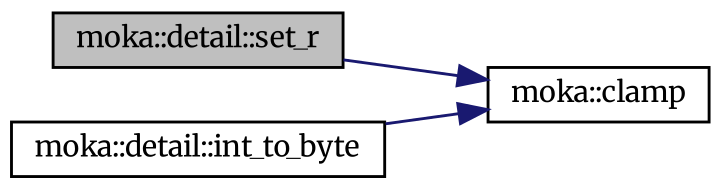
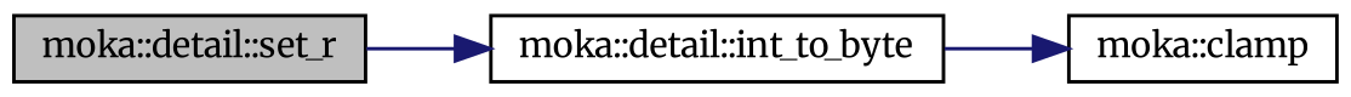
  digraph {
    fontname=Merriweather
    rankdir=LR
    node [color=black fillcolor=white fontname=Merriweather fontsize=10 shape=record style=filled]
    edge [color=midnightblue fontname=Merriweather fontsize=10 labelfontname=Helvetica labelfontsize=10 style=solid]
    n1 [fillcolor=grey75 fontcolor=black height=0.2 label="moka::detail::set_r" width=0.4]
    n2 [height=0.2 label="moka::detail::int_to_byte" width=0.4]
    n3 [height=0.2 label="moka::clamp" width=0.4]
-   n1 -> n3
+   n1 -> n2
    n2 -> n3
  }
